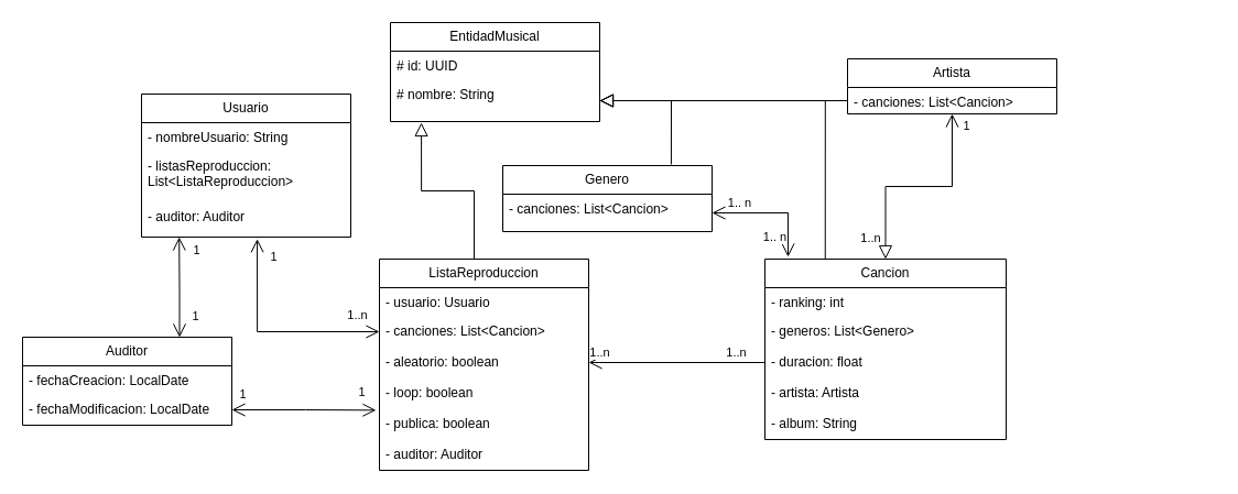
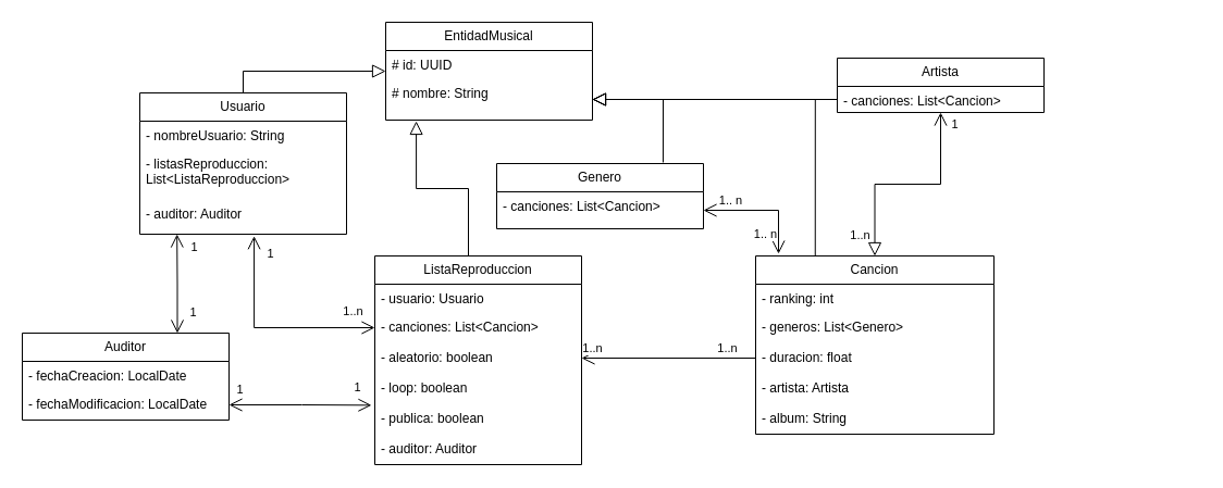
  <mxCell id="0" />
  <mxCell id="1" parent="0" />
  <mxCell id="2" value="Usuario" style="swimlane;fontStyle=0;childLayout=stackLayout;horizontal=1;startSize=26;fillColor=none;horizontalStack=0;resizeParent=1;resizeParentMax=0;resizeLast=0;collapsible=1;marginBottom=0;whiteSpace=wrap;html=1;" parent="1" vertex="1"><mxGeometry x="128" y="85" width="190" height="130" as="geometry" /></mxCell>
  <mxCell id="3" value="- nombreUsuario: String" style="text;strokeColor=none;fillColor=none;align=left;verticalAlign=top;spacingLeft=4;spacingRight=4;overflow=hidden;rotatable=0;points=[[0,0.5],[1,0.5]];portConstraint=eastwest;whiteSpace=wrap;html=1;" parent="2" vertex="1"><mxGeometry y="26" width="190" height="26" as="geometry" /></mxCell>
  <mxCell id="4" value="- listasReproduccion: List&amp;lt;ListaReproduccion&amp;gt;" style="text;strokeColor=none;fillColor=none;align=left;verticalAlign=top;spacingLeft=4;spacingRight=4;overflow=hidden;rotatable=0;points=[[0,0.5],[1,0.5]];portConstraint=eastwest;whiteSpace=wrap;html=1;" parent="2" vertex="1"><mxGeometry y="52" width="190" height="46" as="geometry" /></mxCell>
  <mxCell id="5" value="- auditor: Auditor" style="text;strokeColor=none;fillColor=none;align=left;verticalAlign=top;spacingLeft=4;spacingRight=4;overflow=hidden;rotatable=0;points=[[0,0.5],[1,0.5]];portConstraint=eastwest;whiteSpace=wrap;html=1;" parent="2" vertex="1"><mxGeometry y="98" width="190" height="32" as="geometry" /></mxCell>
  <mxCell id="6" style="edgeStyle=orthogonalEdgeStyle;rounded=0;orthogonalLoop=1;jettySize=auto;html=1;exitX=0.25;exitY=0;exitDx=0;exitDy=0;endArrow=block;endFill=0;endSize=10;" parent="1" source="7" target="17" edge="1"><mxGeometry relative="1" as="geometry" /></mxCell>
  <mxCell id="7" value="Cancion" style="swimlane;fontStyle=0;childLayout=stackLayout;horizontal=1;startSize=26;fillColor=none;horizontalStack=0;resizeParent=1;resizeParentMax=0;resizeLast=0;collapsible=1;marginBottom=0;whiteSpace=wrap;html=1;" parent="1" vertex="1"><mxGeometry x="694" y="235" width="219" height="164" as="geometry" /></mxCell>
  <mxCell id="8" value="- ranking: int" style="text;strokeColor=none;fillColor=none;align=left;verticalAlign=top;spacingLeft=4;spacingRight=4;overflow=hidden;rotatable=0;points=[[0,0.5],[1,0.5]];portConstraint=eastwest;whiteSpace=wrap;html=1;" parent="7" vertex="1"><mxGeometry y="26" width="219" height="26" as="geometry" /></mxCell>
  <mxCell id="9" value="- generos: List&amp;lt;Genero&amp;gt;" style="text;strokeColor=none;fillColor=none;align=left;verticalAlign=top;spacingLeft=4;spacingRight=4;overflow=hidden;rotatable=0;points=[[0,0.5],[1,0.5]];portConstraint=eastwest;whiteSpace=wrap;html=1;" parent="7" vertex="1"><mxGeometry y="52" width="219" height="28" as="geometry" /></mxCell>
  <mxCell id="10" value="- duracion: float" style="text;strokeColor=none;fillColor=none;align=left;verticalAlign=top;spacingLeft=4;spacingRight=4;overflow=hidden;rotatable=0;points=[[0,0.5],[1,0.5]];portConstraint=eastwest;whiteSpace=wrap;html=1;" parent="7" vertex="1"><mxGeometry y="80" width="219" height="28" as="geometry" /></mxCell>
  <mxCell id="11" value="- artista: Artista" style="text;strokeColor=none;fillColor=none;align=left;verticalAlign=top;spacingLeft=4;spacingRight=4;overflow=hidden;rotatable=0;points=[[0,0.5],[1,0.5]];portConstraint=eastwest;whiteSpace=wrap;html=1;" parent="7" vertex="1"><mxGeometry y="108" width="219" height="28" as="geometry" /></mxCell>
  <mxCell id="12" value="- album: String" style="text;strokeColor=none;fillColor=none;align=left;verticalAlign=top;spacingLeft=4;spacingRight=4;overflow=hidden;rotatable=0;points=[[0,0.5],[1,0.5]];portConstraint=eastwest;whiteSpace=wrap;html=1;" parent="7" vertex="1"><mxGeometry y="136" width="219" height="28" as="geometry" /></mxCell>
+ <mxCell id="13" value="" style="edgeStyle=orthogonalEdgeStyle;rounded=0;orthogonalLoop=1;jettySize=auto;html=1;entryX=0.5;entryY=0;entryDx=0;entryDy=0;startArrow=block;startFill=0;endSize=10;endArrow=none;endFill=0;startSize=10;" parent="1" source="15" target="2" edge="1"><mxGeometry relative="1" as="geometry" /></mxCell>
  <mxCell id="14" style="edgeStyle=orthogonalEdgeStyle;rounded=0;orthogonalLoop=1;jettySize=auto;html=1;entryX=0.5;entryY=0;entryDx=0;entryDy=0;startArrow=block;startFill=0;startSize=10;endArrow=none;endFill=0;exitX=0.053;exitY=1.026;exitDx=0;exitDy=0;exitPerimeter=0;" parent="1" edge="1"><mxGeometry relative="1" as="geometry"><mxPoint x="457" y="235" as="targetPoint" /><mxPoint x="382.07" y="110.988" as="sourcePoint" /><Array as="points"><mxPoint x="382" y="173" /><mxPoint x="430" y="173" /><mxPoint x="430" y="235" /></Array></mxGeometry></mxCell>
  <mxCell id="15" value="EntidadMusical" style="swimlane;fontStyle=0;childLayout=stackLayout;horizontal=1;startSize=26;fillColor=none;horizontalStack=0;resizeParent=1;resizeParentMax=0;resizeLast=0;collapsible=1;marginBottom=0;whiteSpace=wrap;html=1;" parent="1" vertex="1"><mxGeometry x="354" y="20" width="190" height="90" as="geometry" /></mxCell>
  <mxCell id="16" value="# id: UUID" style="text;strokeColor=none;fillColor=none;align=left;verticalAlign=top;spacingLeft=4;spacingRight=4;overflow=hidden;rotatable=0;points=[[0,0.5],[1,0.5]];portConstraint=eastwest;whiteSpace=wrap;html=1;" parent="15" vertex="1"><mxGeometry y="26" width="190" height="26" as="geometry" /></mxCell>
  <mxCell id="17" value="# nombre: String" style="text;strokeColor=none;fillColor=none;align=left;verticalAlign=top;spacingLeft=4;spacingRight=4;overflow=hidden;rotatable=0;points=[[0,0.5],[1,0.5]];portConstraint=eastwest;whiteSpace=wrap;html=1;" parent="15" vertex="1"><mxGeometry y="52" width="190" height="38" as="geometry" /></mxCell>
  <mxCell id="18" value="Genero" style="swimlane;fontStyle=0;childLayout=stackLayout;horizontal=1;startSize=26;fillColor=none;horizontalStack=0;resizeParent=1;resizeParentMax=0;resizeLast=0;collapsible=1;marginBottom=0;whiteSpace=wrap;html=1;" parent="1" vertex="1"><mxGeometry x="456" y="150" width="190" height="60" as="geometry" /></mxCell>
  <mxCell id="19" value="- canciones: List&amp;lt;Cancion&amp;gt;" style="text;strokeColor=none;fillColor=none;align=left;verticalAlign=top;spacingLeft=4;spacingRight=4;overflow=hidden;rotatable=0;points=[[0,0.5],[1,0.5]];portConstraint=eastwest;whiteSpace=wrap;html=1;" parent="18" vertex="1"><mxGeometry y="26" width="190" height="34" as="geometry" /></mxCell>
  <mxCell id="20" value="" style="edgeStyle=orthogonalEdgeStyle;rounded=0;orthogonalLoop=1;jettySize=auto;html=1;endArrow=block;endFill=0;endSize=10;exitX=0;exitY=0.5;exitDx=0;exitDy=0;" parent="1" source="34" target="17" edge="1"><mxGeometry relative="1" as="geometry"><mxPoint x="649.5" y="5" as="sourcePoint" /></mxGeometry></mxCell>
  <mxCell id="21" style="edgeStyle=orthogonalEdgeStyle;rounded=0;orthogonalLoop=1;jettySize=auto;html=1;endArrow=none;endFill=0;startArrow=open;startFill=0;endSize=10;startSize=10;entryX=0;entryY=0.5;entryDx=0;entryDy=0;exitX=1;exitY=0.5;exitDx=0;exitDy=0;" parent="1" source="26" target="10" edge="1"><mxGeometry relative="1" as="geometry"><mxPoint x="694" y="254" as="targetPoint" /></mxGeometry></mxCell>
  <mxCell id="22" value="1..n" style="edgeLabel;html=1;align=center;verticalAlign=middle;resizable=0;points=[];" parent="21" vertex="1" connectable="0"><mxGeometry x="-0.757" y="-4" relative="1" as="geometry"><mxPoint x="-10" y="-14" as="offset" /></mxGeometry></mxCell>
  <mxCell id="23" value="ListaReproduccion" style="swimlane;fontStyle=0;childLayout=stackLayout;horizontal=1;startSize=26;fillColor=none;horizontalStack=0;resizeParent=1;resizeParentMax=0;resizeLast=0;collapsible=1;marginBottom=0;whiteSpace=wrap;html=1;" parent="1" vertex="1"><mxGeometry x="344" y="235" width="190" height="192" as="geometry" /></mxCell>
  <mxCell id="24" value="- usuario: Usuario" style="text;strokeColor=none;fillColor=none;align=left;verticalAlign=top;spacingLeft=4;spacingRight=4;overflow=hidden;rotatable=0;points=[[0,0.5],[1,0.5]];portConstraint=eastwest;whiteSpace=wrap;html=1;" parent="23" vertex="1"><mxGeometry y="26" width="190" height="26" as="geometry" /></mxCell>
  <mxCell id="25" value="- canciones: List&amp;lt;Cancion&amp;gt;" style="text;strokeColor=none;fillColor=none;align=left;verticalAlign=top;spacingLeft=4;spacingRight=4;overflow=hidden;rotatable=0;points=[[0,0.5],[1,0.5]];portConstraint=eastwest;whiteSpace=wrap;html=1;" parent="23" vertex="1"><mxGeometry y="52" width="190" height="28" as="geometry" /></mxCell>
  <mxCell id="26" value="- aleatorio: boolean" style="text;strokeColor=none;fillColor=none;align=left;verticalAlign=top;spacingLeft=4;spacingRight=4;overflow=hidden;rotatable=0;points=[[0,0.5],[1,0.5]];portConstraint=eastwest;whiteSpace=wrap;html=1;" parent="23" vertex="1"><mxGeometry y="80" width="190" height="28" as="geometry" /></mxCell>
  <mxCell id="27" value="- loop: boolean" style="text;strokeColor=none;fillColor=none;align=left;verticalAlign=top;spacingLeft=4;spacingRight=4;overflow=hidden;rotatable=0;points=[[0,0.5],[1,0.5]];portConstraint=eastwest;whiteSpace=wrap;html=1;" parent="23" vertex="1"><mxGeometry y="108" width="190" height="28" as="geometry" /></mxCell>
  <mxCell id="28" value="- publica: boolean" style="text;strokeColor=none;fillColor=none;align=left;verticalAlign=top;spacingLeft=4;spacingRight=4;overflow=hidden;rotatable=0;points=[[0,0.5],[1,0.5]];portConstraint=eastwest;whiteSpace=wrap;html=1;" parent="23" vertex="1"><mxGeometry y="136" width="190" height="28" as="geometry" /></mxCell>
  <mxCell id="29" value="- auditor: Auditor" style="text;strokeColor=none;fillColor=none;align=left;verticalAlign=top;spacingLeft=4;spacingRight=4;overflow=hidden;rotatable=0;points=[[0,0.5],[1,0.5]];portConstraint=eastwest;whiteSpace=wrap;html=1;" parent="23" vertex="1"><mxGeometry y="164" width="190" height="28" as="geometry" /></mxCell>
  <mxCell id="30" value="" style="edgeStyle=orthogonalEdgeStyle;rounded=0;orthogonalLoop=1;jettySize=auto;html=1;endArrow=block;endFill=0;endSize=10;exitX=0.805;exitY=-0.017;exitDx=0;exitDy=0;exitPerimeter=0;" parent="1" source="18" target="17" edge="1"><mxGeometry relative="1" as="geometry" /></mxCell>
  <mxCell id="31" value="" style="edgeStyle=orthogonalEdgeStyle;rounded=0;orthogonalLoop=1;jettySize=auto;html=1;entryX=0.5;entryY=0;entryDx=0;entryDy=0;startArrow=open;startFill=0;endArrow=block;endFill=0;endSize=10;startSize=10;" parent="1" source="33" target="7" edge="1"><mxGeometry relative="1" as="geometry" /></mxCell>
  <mxCell id="32" value="1" style="edgeLabel;html=1;align=center;verticalAlign=middle;resizable=0;points=[];" parent="31" vertex="1" connectable="0"><mxGeometry x="-0.881" y="1" relative="1" as="geometry"><mxPoint x="11" y="-1" as="offset" /></mxGeometry></mxCell>
  <mxCell id="33" value="Artista" style="swimlane;fontStyle=0;childLayout=stackLayout;horizontal=1;startSize=26;fillColor=none;horizontalStack=0;resizeParent=1;resizeParentMax=0;resizeLast=0;collapsible=1;marginBottom=0;whiteSpace=wrap;html=1;" parent="1" vertex="1"><mxGeometry x="769" y="53" width="190" height="50" as="geometry" /></mxCell>
  <mxCell id="34" value="- canciones: List&amp;lt;Cancion&amp;gt;" style="text;strokeColor=none;fillColor=none;align=left;verticalAlign=top;spacingLeft=4;spacingRight=4;overflow=hidden;rotatable=0;points=[[0,0.5],[1,0.5]];portConstraint=eastwest;whiteSpace=wrap;html=1;" parent="33" vertex="1"><mxGeometry y="26" width="190" height="24" as="geometry" /></mxCell>
  <mxCell id="35" value="1..n" style="edgeLabel;html=1;align=center;verticalAlign=middle;resizable=0;points=[];" parent="1" vertex="1" connectable="0"><mxGeometry x="1102" y="65" as="geometry"><mxPoint x="-313" y="150" as="offset" /></mxGeometry></mxCell>
  <mxCell id="36" style="edgeStyle=orthogonalEdgeStyle;rounded=0;orthogonalLoop=1;jettySize=auto;html=1;exitX=1;exitY=0.5;exitDx=0;exitDy=0;entryX=0.096;entryY=-0.012;entryDx=0;entryDy=0;entryPerimeter=0;endArrow=open;endFill=0;startArrow=open;startFill=0;endSize=10;startSize=10;" parent="1" source="19" target="7" edge="1"><mxGeometry relative="1" as="geometry" /></mxCell>
  <mxCell id="37" value="1.. n" style="edgeLabel;html=1;align=center;verticalAlign=middle;resizable=0;points=[];" parent="36" vertex="1" connectable="0"><mxGeometry x="-0.358" y="3" relative="1" as="geometry"><mxPoint x="-11" y="-7" as="offset" /></mxGeometry></mxCell>
  <mxCell id="38" value="1.. n" style="edgeLabel;html=1;align=center;verticalAlign=middle;resizable=0;points=[];" parent="1" vertex="1" connectable="0"><mxGeometry x="660" y="193" as="geometry"><mxPoint x="42" y="21" as="offset" /></mxGeometry></mxCell>
  <mxCell id="39" value="1..n" style="edgeLabel;html=1;align=center;verticalAlign=middle;resizable=0;points=[];" parent="1" vertex="1" connectable="0"><mxGeometry x="557" y="327" as="geometry"><mxPoint x="110" y="-8" as="offset" /></mxGeometry></mxCell>
  <mxCell id="40" style="edgeStyle=orthogonalEdgeStyle;rounded=0;orthogonalLoop=1;jettySize=auto;html=1;exitX=0;exitY=0.5;exitDx=0;exitDy=0;entryX=0.553;entryY=1.054;entryDx=0;entryDy=0;entryPerimeter=0;endArrow=open;endFill=0;startArrow=open;startFill=0;endSize=10;startSize=10;" parent="1" source="25" target="5" edge="1"><mxGeometry relative="1" as="geometry"><Array as="points"><mxPoint x="233" y="301" /></Array></mxGeometry></mxCell>
  <mxCell id="41" value="1" style="edgeLabel;html=1;align=center;verticalAlign=middle;resizable=0;points=[];" parent="40" vertex="1" connectable="0"><mxGeometry x="0.775" y="2" relative="1" as="geometry"><mxPoint x="16" y="-6" as="offset" /></mxGeometry></mxCell>
  <mxCell id="42" value="1..n" style="edgeLabel;html=1;align=center;verticalAlign=middle;resizable=0;points=[];" parent="1" vertex="1" connectable="0"><mxGeometry x="305" y="204" as="geometry"><mxPoint x="18" y="81" as="offset" /></mxGeometry></mxCell>
  <mxCell id="43" style="edgeStyle=orthogonalEdgeStyle;rounded=0;orthogonalLoop=1;jettySize=auto;html=1;exitX=0.75;exitY=0;exitDx=0;exitDy=0;entryX=0.18;entryY=1;entryDx=0;entryDy=0;entryPerimeter=0;endArrow=open;endFill=0;startArrow=open;startFill=0;endSize=10;startSize=10;" parent="1" source="45" target="5" edge="1"><mxGeometry relative="1" as="geometry"><mxPoint x="104" y="225" as="targetPoint" /></mxGeometry></mxCell>
  <mxCell id="44" value="1" style="edgeLabel;html=1;align=center;verticalAlign=middle;resizable=0;points=[];" parent="43" vertex="1" connectable="0"><mxGeometry x="0.73" y="-5" relative="1" as="geometry"><mxPoint x="10" y="-1" as="offset" /></mxGeometry></mxCell>
  <mxCell id="45" value="Auditor" style="swimlane;fontStyle=0;childLayout=stackLayout;horizontal=1;startSize=26;fillColor=none;horizontalStack=0;resizeParent=1;resizeParentMax=0;resizeLast=0;collapsible=1;marginBottom=0;whiteSpace=wrap;html=1;" parent="1" vertex="1"><mxGeometry x="20" y="306" width="190" height="80" as="geometry" /></mxCell>
  <mxCell id="46" value="- fechaCreacion: LocalDate" style="text;strokeColor=none;fillColor=none;align=left;verticalAlign=top;spacingLeft=4;spacingRight=4;overflow=hidden;rotatable=0;points=[[0,0.5],[1,0.5]];portConstraint=eastwest;whiteSpace=wrap;html=1;" parent="45" vertex="1"><mxGeometry y="26" width="190" height="26" as="geometry" /></mxCell>
  <mxCell id="47" value="- fechaModificacion: LocalDate" style="text;strokeColor=none;fillColor=none;align=left;verticalAlign=top;spacingLeft=4;spacingRight=4;overflow=hidden;rotatable=0;points=[[0,0.5],[1,0.5]];portConstraint=eastwest;whiteSpace=wrap;html=1;" parent="45" vertex="1"><mxGeometry y="52" width="190" height="28" as="geometry" /></mxCell>
  <mxCell id="48" style="edgeStyle=orthogonalEdgeStyle;rounded=0;orthogonalLoop=1;jettySize=auto;html=1;exitX=1;exitY=0.5;exitDx=0;exitDy=0;entryX=-0.016;entryY=0.048;entryDx=0;entryDy=0;entryPerimeter=0;startArrow=open;startFill=0;endArrow=open;endFill=0;endSize=10;startSize=10;" parent="1" source="47" target="28" edge="1"><mxGeometry relative="1" as="geometry" /></mxCell>
  <mxCell id="49" value="1" style="edgeLabel;html=1;align=center;verticalAlign=middle;resizable=0;points=[];" parent="1" vertex="1" connectable="0"><mxGeometry x="180.191" y="288.17" as="geometry"><mxPoint x="-4" y="-2" as="offset" /></mxGeometry></mxCell>
  <mxCell id="50" value="1" style="edgeLabel;html=1;align=center;verticalAlign=middle;resizable=0;points=[];" parent="1" vertex="1" connectable="0"><mxGeometry x="223.191" y="359.17" as="geometry"><mxPoint x="-4" y="-2" as="offset" /></mxGeometry></mxCell>
  <mxCell id="51" value="1" style="edgeLabel;html=1;align=center;verticalAlign=middle;resizable=0;points=[];" parent="1" vertex="1" connectable="0"><mxGeometry x="331.191" y="357.17" as="geometry"><mxPoint x="-4" y="-2" as="offset" /></mxGeometry></mxCell>
